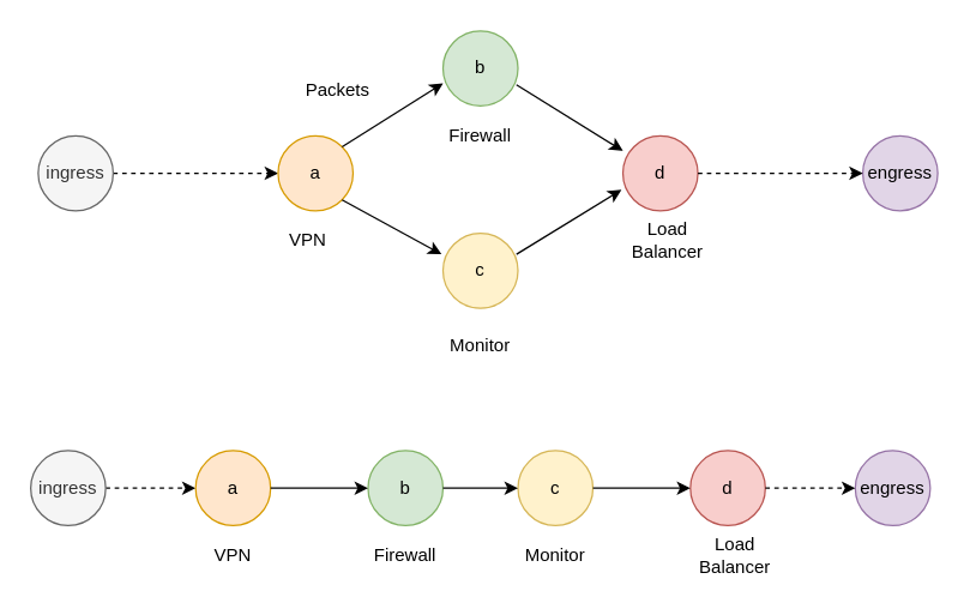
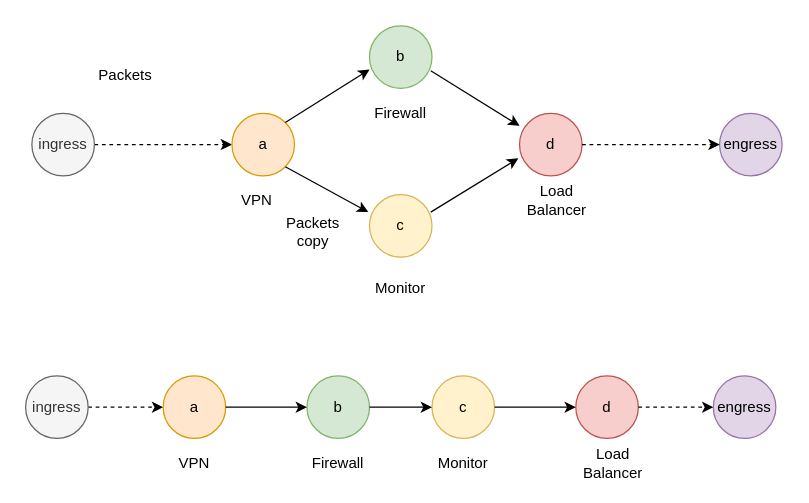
  <mxCell id="0" />
  <mxCell id="1" parent="0" />
  <mxCell id="2" value="" style="edgeStyle=orthogonalEdgeStyle;rounded=0;orthogonalLoop=1;jettySize=auto;html=1;dashed=1;" edge="1" parent="1" source="3" target="4"><mxGeometry relative="1" as="geometry" /></mxCell>
  <mxCell id="3" value="ingress" style="ellipse;whiteSpace=wrap;html=1;aspect=fixed;fillColor=#f5f5f5;strokeColor=#666666;fontColor=#333333;" vertex="1" parent="1"><mxGeometry x="25" y="90" width="50" height="50" as="geometry" /></mxCell>
  <mxCell id="4" value="a" style="ellipse;whiteSpace=wrap;html=1;aspect=fixed;fillColor=#ffe6cc;strokeColor=#d79b00;" vertex="1" parent="1"><mxGeometry x="185" y="90" width="50" height="50" as="geometry" /></mxCell>
  <mxCell id="5" value="b" style="ellipse;whiteSpace=wrap;html=1;aspect=fixed;fillColor=#d5e8d4;strokeColor=#82b366;" vertex="1" parent="1"><mxGeometry x="295" y="20" width="50" height="50" as="geometry" /></mxCell>
  <mxCell id="6" value="c" style="ellipse;whiteSpace=wrap;html=1;aspect=fixed;fillColor=#fff2cc;strokeColor=#d6b656;" vertex="1" parent="1"><mxGeometry x="295" y="155" width="50" height="50" as="geometry" /></mxCell>
  <mxCell id="7" value="d" style="ellipse;whiteSpace=wrap;html=1;aspect=fixed;fillColor=#f8cecc;strokeColor=#b85450;" vertex="1" parent="1"><mxGeometry x="415" y="90" width="50" height="50" as="geometry" /></mxCell>
  <mxCell id="8" value="engress" style="ellipse;whiteSpace=wrap;html=1;aspect=fixed;fillColor=#e1d5e7;strokeColor=#9673a6;" vertex="1" parent="1"><mxGeometry x="575" y="90" width="50" height="50" as="geometry" /></mxCell>
  <mxCell id="9" value="" style="endArrow=classic;html=1;exitX=1;exitY=1;exitDx=0;exitDy=0;entryX=-0.02;entryY=0.28;entryDx=0;entryDy=0;entryPerimeter=0;" edge="1" parent="1" source="4" target="6"><mxGeometry width="50" height="50" relative="1" as="geometry"><mxPoint x="355" y="610" as="sourcePoint" /><mxPoint x="405" y="560" as="targetPoint" /></mxGeometry></mxCell>
  <mxCell id="10" value="" style="endArrow=classic;html=1;exitX=1;exitY=0;exitDx=0;exitDy=0;entryX=0;entryY=0.7;entryDx=0;entryDy=0;entryPerimeter=0;" edge="1" parent="1" source="4" target="5"><mxGeometry width="50" height="50" relative="1" as="geometry"><mxPoint x="237.678" y="142.678" as="sourcePoint" /><mxPoint x="304" y="179" as="targetPoint" /></mxGeometry></mxCell>
  <mxCell id="11" value="" style="endArrow=classic;html=1;exitX=0.98;exitY=0.72;exitDx=0;exitDy=0;exitPerimeter=0;" edge="1" parent="1" source="5"><mxGeometry width="50" height="50" relative="1" as="geometry"><mxPoint x="247.678" y="152.678" as="sourcePoint" /><mxPoint x="415" y="100" as="targetPoint" /></mxGeometry></mxCell>
  <mxCell id="12" value="" style="endArrow=classic;html=1;exitX=0.98;exitY=0.28;exitDx=0;exitDy=0;entryX=-0.02;entryY=0.72;entryDx=0;entryDy=0;entryPerimeter=0;exitPerimeter=0;" edge="1" parent="1" source="6" target="7"><mxGeometry width="50" height="50" relative="1" as="geometry"><mxPoint x="257.678" y="162.678" as="sourcePoint" /><mxPoint x="324" y="199" as="targetPoint" /></mxGeometry></mxCell>
  <mxCell id="13" value="" style="endArrow=classic;html=1;exitX=1;exitY=0.5;exitDx=0;exitDy=0;entryX=0;entryY=0.5;entryDx=0;entryDy=0;dashed=1;" edge="1" parent="1" source="7" target="8"><mxGeometry width="50" height="50" relative="1" as="geometry"><mxPoint x="354" y="179" as="sourcePoint" /><mxPoint x="424" y="136" as="targetPoint" /></mxGeometry></mxCell>
  <mxCell id="14" value="" style="edgeStyle=orthogonalEdgeStyle;rounded=0;orthogonalLoop=1;jettySize=auto;html=1;dashed=1;" edge="1" parent="1" source="15" target="16"><mxGeometry relative="1" as="geometry" /></mxCell>
  <mxCell id="15" value="ingress" style="ellipse;whiteSpace=wrap;html=1;aspect=fixed;fillColor=#f5f5f5;strokeColor=#666666;fontColor=#333333;" vertex="1" parent="1"><mxGeometry x="20" y="300" width="50" height="50" as="geometry" /></mxCell>
  <mxCell id="16" value="a" style="ellipse;whiteSpace=wrap;html=1;aspect=fixed;fillColor=#ffe6cc;strokeColor=#d79b00;" vertex="1" parent="1"><mxGeometry x="130" y="300" width="50" height="50" as="geometry" /></mxCell>
  <mxCell id="17" value="b" style="ellipse;whiteSpace=wrap;html=1;aspect=fixed;fillColor=#d5e8d4;strokeColor=#82b366;" vertex="1" parent="1"><mxGeometry x="245" y="300" width="50" height="50" as="geometry" /></mxCell>
  <mxCell id="18" value="c" style="ellipse;whiteSpace=wrap;html=1;aspect=fixed;fillColor=#fff2cc;strokeColor=#d6b656;" vertex="1" parent="1"><mxGeometry x="345" y="300" width="50" height="50" as="geometry" /></mxCell>
  <mxCell id="19" value="d" style="ellipse;whiteSpace=wrap;html=1;aspect=fixed;fillColor=#f8cecc;strokeColor=#b85450;" vertex="1" parent="1"><mxGeometry x="460" y="300" width="50" height="50" as="geometry" /></mxCell>
  <mxCell id="20" value="engress" style="ellipse;whiteSpace=wrap;html=1;aspect=fixed;fillColor=#e1d5e7;strokeColor=#9673a6;" vertex="1" parent="1"><mxGeometry x="570" y="300" width="50" height="50" as="geometry" /></mxCell>
  <mxCell id="21" value="" style="endArrow=classic;html=1;exitX=1;exitY=0.5;exitDx=0;exitDy=0;entryX=0;entryY=0.5;entryDx=0;entryDy=0;" edge="1" parent="1" source="16" target="17"><mxGeometry width="50" height="50" relative="1" as="geometry"><mxPoint x="232.678" y="352.678" as="sourcePoint" /><mxPoint x="299" y="389" as="targetPoint" /></mxGeometry></mxCell>
  <mxCell id="22" value="" style="endArrow=classic;html=1;exitX=1;exitY=0.5;exitDx=0;exitDy=0;entryX=0;entryY=0.5;entryDx=0;entryDy=0;" edge="1" parent="1" source="17" target="18"><mxGeometry width="50" height="50" relative="1" as="geometry"><mxPoint x="242.678" y="362.678" as="sourcePoint" /><mxPoint x="410" y="310" as="targetPoint" /></mxGeometry></mxCell>
  <mxCell id="23" value="" style="endArrow=classic;html=1;exitX=1;exitY=0.5;exitDx=0;exitDy=0;entryX=0;entryY=0.5;entryDx=0;entryDy=0;" edge="1" parent="1" source="18" target="19"><mxGeometry width="50" height="50" relative="1" as="geometry"><mxPoint x="252.678" y="372.678" as="sourcePoint" /><mxPoint x="319" y="409" as="targetPoint" /></mxGeometry></mxCell>
  <mxCell id="24" value="" style="endArrow=classic;html=1;exitX=1;exitY=0.5;exitDx=0;exitDy=0;entryX=0;entryY=0.5;entryDx=0;entryDy=0;dashed=1;" edge="1" parent="1" source="19" target="20"><mxGeometry width="50" height="50" relative="1" as="geometry"><mxPoint x="349" y="389" as="sourcePoint" /><mxPoint x="419" y="346" as="targetPoint" /></mxGeometry></mxCell>
  <mxCell id="25" value="VPN" style="text;html=1;strokeColor=none;fillColor=none;align=center;verticalAlign=middle;whiteSpace=wrap;rounded=0;" vertex="1" parent="1"><mxGeometry x="185" y="150" width="40" height="20" as="geometry" /></mxCell>
  <mxCell id="26" value="Monitor" style="text;html=1;strokeColor=none;fillColor=none;align=center;verticalAlign=middle;whiteSpace=wrap;rounded=0;" vertex="1" parent="1"><mxGeometry x="300" y="220" width="40" height="20" as="geometry" /></mxCell>
  <mxCell id="27" value="Firewall" style="text;html=1;strokeColor=none;fillColor=none;align=center;verticalAlign=middle;whiteSpace=wrap;rounded=0;" vertex="1" parent="1"><mxGeometry x="300" y="80" width="40" height="20" as="geometry" /></mxCell>
  <mxCell id="28" value="Load Balancer" style="text;html=1;strokeColor=none;fillColor=none;align=center;verticalAlign=middle;whiteSpace=wrap;rounded=0;" vertex="1" parent="1"><mxGeometry x="425" y="150" width="40" height="20" as="geometry" /></mxCell>
  <mxCell id="29" value="Monitor" style="text;html=1;strokeColor=none;fillColor=none;align=center;verticalAlign=middle;whiteSpace=wrap;rounded=0;" vertex="1" parent="1"><mxGeometry x="350" y="360" width="40" height="20" as="geometry" /></mxCell>
  <mxCell id="30" value="Firewall" style="text;html=1;strokeColor=none;fillColor=none;align=center;verticalAlign=middle;whiteSpace=wrap;rounded=0;" vertex="1" parent="1"><mxGeometry x="250" y="360" width="40" height="20" as="geometry" /></mxCell>
  <mxCell id="31" value="VPN" style="text;html=1;strokeColor=none;fillColor=none;align=center;verticalAlign=middle;whiteSpace=wrap;rounded=0;" vertex="1" parent="1"><mxGeometry x="135" y="360" width="40" height="20" as="geometry" /></mxCell>
  <mxCell id="32" value="Load Balancer" style="text;html=1;strokeColor=none;fillColor=none;align=center;verticalAlign=middle;whiteSpace=wrap;rounded=0;" vertex="1" parent="1"><mxGeometry x="470" y="360" width="40" height="20" as="geometry" /></mxCell>
- <mxCell id="33" value="Packets" style="text;html=1;strokeColor=none;fillColor=none;align=center;verticalAlign=middle;whiteSpace=wrap;rounded=0;" vertex="1" parent="1"><mxGeometry x="205" y="50" width="40" height="20" as="geometry" /></mxCell>
+ <mxCell id="33" value="Packets" style="text;html=1;strokeColor=none;fillColor=none;align=center;verticalAlign=middle;whiteSpace=wrap;rounded=0;" vertex="1" parent="1"><mxGeometry x="80" y="50" width="40" height="20" as="geometry" /></mxCell>
+ <mxCell id="34" value="Packets copy" style="text;html=1;strokeColor=none;fillColor=none;align=center;verticalAlign=middle;whiteSpace=wrap;rounded=0;" vertex="1" parent="1"><mxGeometry x="230" y="175" width="40" height="20" as="geometry" /></mxCell>
